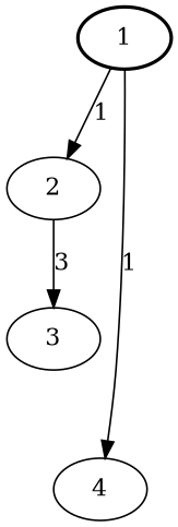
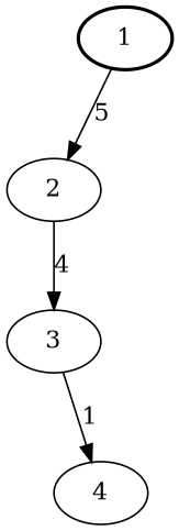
  digraph {
    1 [style=bold]
    2
    3
    4
-   1 -> 2 [label=1]
-   2 -> 3 [label=3]
-   1 -> 4 [label=1]
+   1 -> 2 [label=5]
+   2 -> 3 [label=4]
+   3 -> 4 [label=1]
  }
